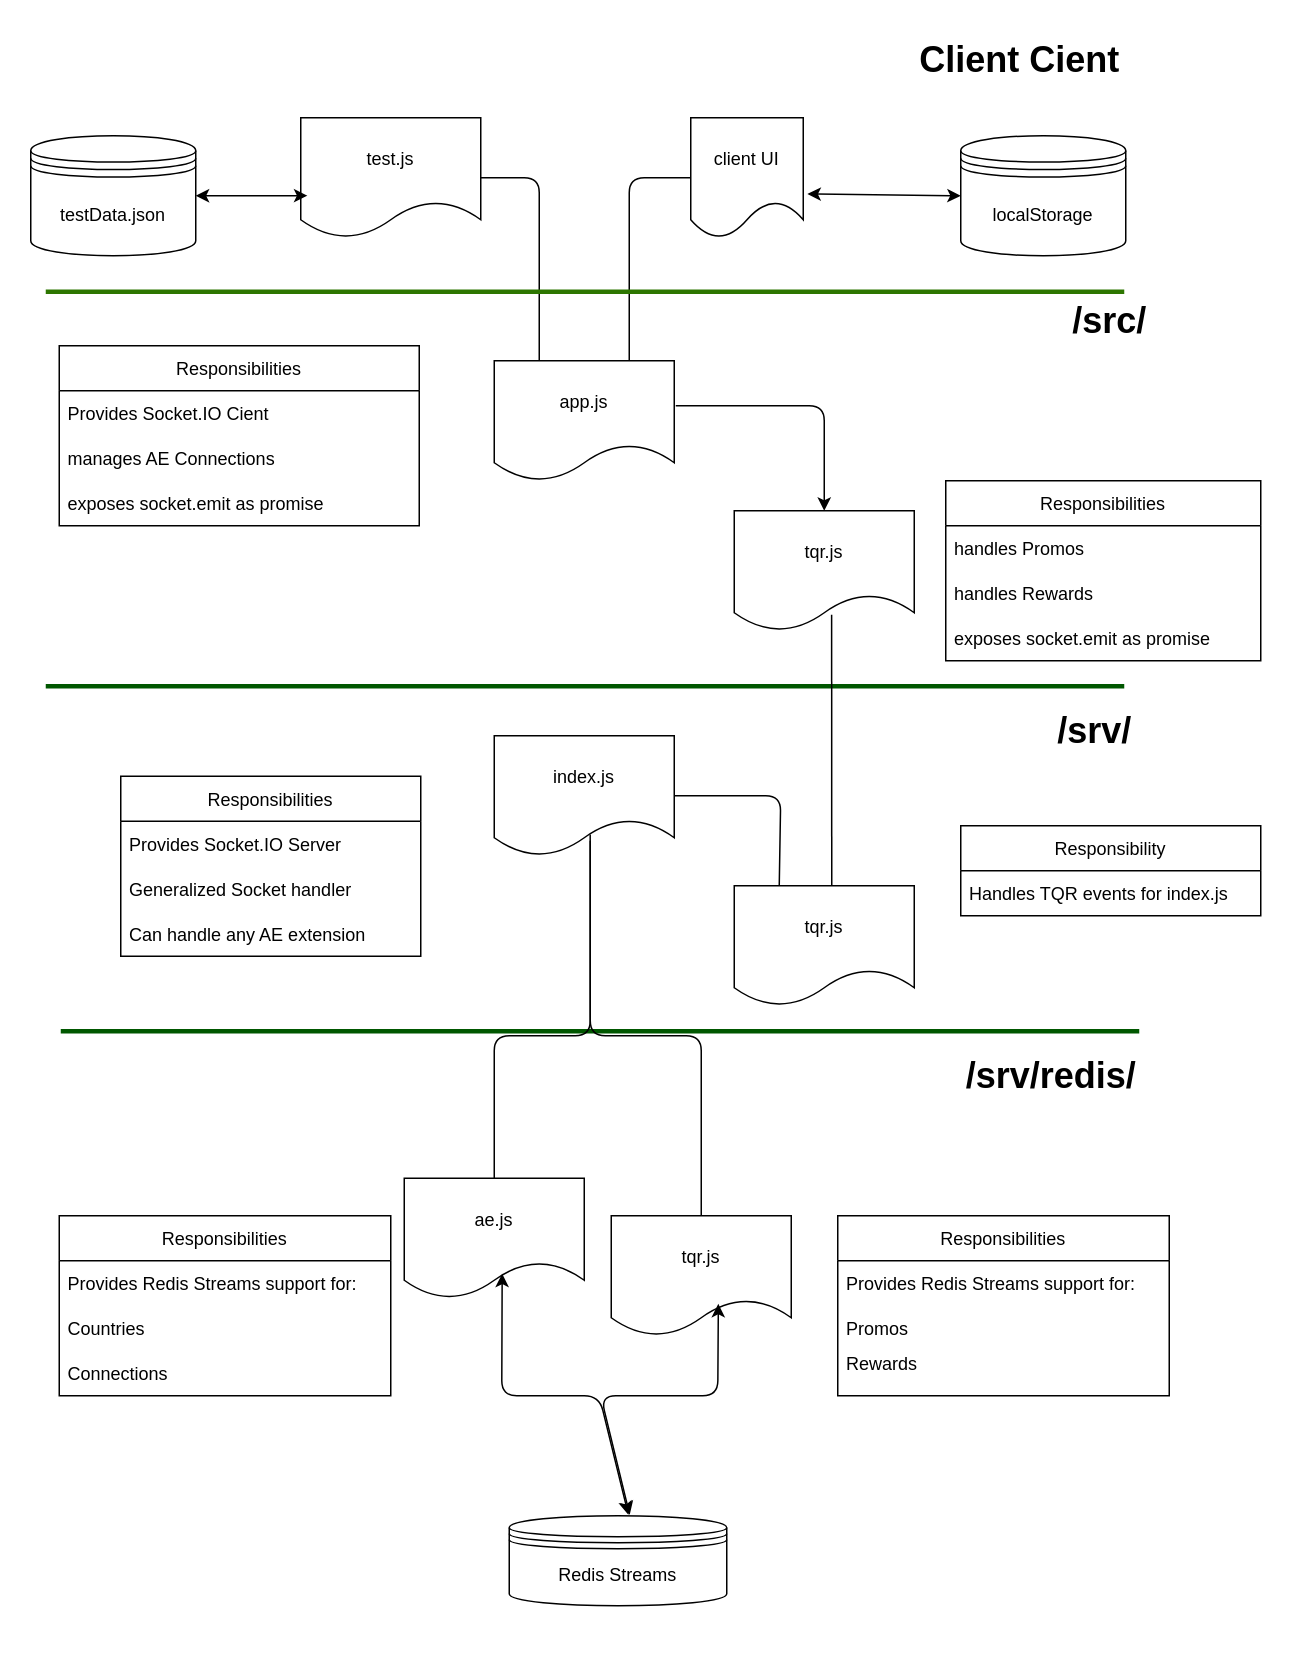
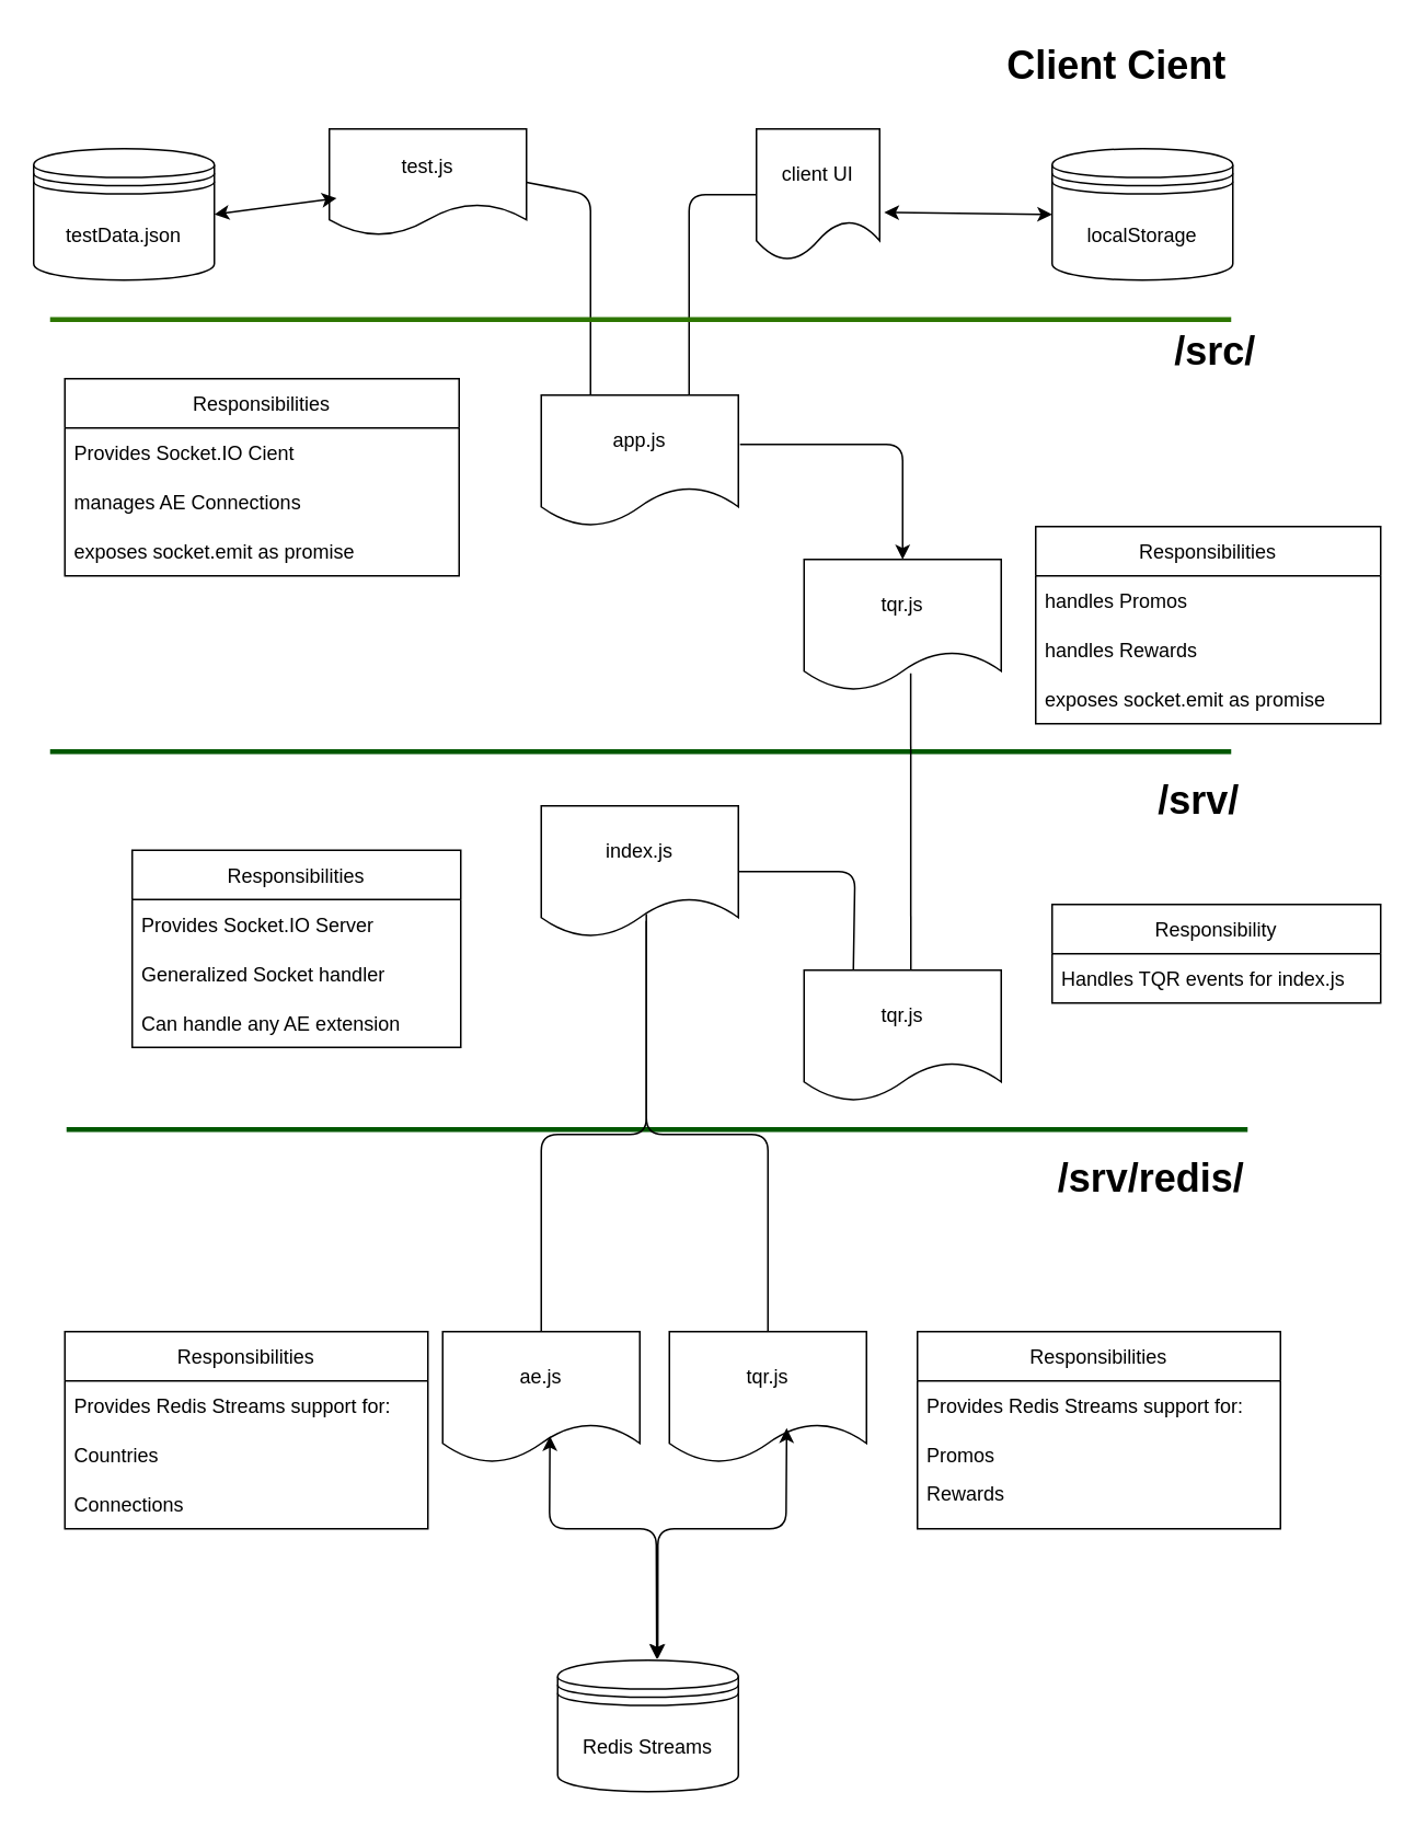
  <mxCell id="0" />
  <mxCell id="1" parent="0" />
- <mxCell id="2" value="test.js" style="shape=document;whiteSpace=wrap;html=1;boundedLbl=1;" parent="1" vertex="1"><mxGeometry x="200" y="78" width="120" height="80" as="geometry" /></mxCell>
+ <mxCell id="2" value="test.js" style="shape=document;whiteSpace=wrap;html=1;boundedLbl=1;" parent="1" vertex="1"><mxGeometry x="200" y="78" width="120" height="65" as="geometry" /></mxCell>
  <mxCell id="3" value="app.js" style="shape=document;whiteSpace=wrap;html=1;boundedLbl=1;" parent="1" vertex="1"><mxGeometry x="329" y="240" width="120" height="80" as="geometry" /></mxCell>
  <mxCell id="4" value="tqr.js" style="shape=document;whiteSpace=wrap;html=1;boundedLbl=1;" parent="1" vertex="1"><mxGeometry x="489" y="590" width="120" height="80" as="geometry" /></mxCell>
  <mxCell id="5" value="client UI" style="shape=document;whiteSpace=wrap;html=1;boundedLbl=1;" parent="1" vertex="1"><mxGeometry x="460" y="78" width="75" height="80" as="geometry" /></mxCell>
  <mxCell id="6" value="index.js" style="shape=document;whiteSpace=wrap;html=1;boundedLbl=1;" parent="1" vertex="1"><mxGeometry x="329" y="490" width="120" height="80" as="geometry" /></mxCell>
  <mxCell id="7" value="testData.json" style="shape=datastore;whiteSpace=wrap;html=1;" parent="1" vertex="1"><mxGeometry x="20" y="90" width="110" height="80" as="geometry" /></mxCell>
  <mxCell id="8" value="" style="endArrow=none;html=1;entryX=1;entryY=0.5;entryDx=0;entryDy=0;exitX=0.25;exitY=0;exitDx=0;exitDy=0;" parent="1" source="3" target="2" edge="1"><mxGeometry width="50" height="50" relative="1" as="geometry"><mxPoint x="359" y="190" as="sourcePoint" /><mxPoint x="299" y="160" as="targetPoint" /><Array as="points"><mxPoint x="359" y="118" /></Array></mxGeometry></mxCell>
  <mxCell id="9" value="" style="endArrow=none;html=1;entryX=0;entryY=0.5;entryDx=0;entryDy=0;exitX=0.75;exitY=0;exitDx=0;exitDy=0;" parent="1" source="3" target="5" edge="1"><mxGeometry width="50" height="50" relative="1" as="geometry"><mxPoint x="409" y="220" as="sourcePoint" /><mxPoint x="619" y="330" as="targetPoint" /><Array as="points"><mxPoint x="419" y="118" /></Array></mxGeometry></mxCell>
  <mxCell id="10" value="/src/" style="text;strokeColor=none;fillColor=none;html=1;fontSize=24;fontStyle=1;verticalAlign=middle;align=center;" parent="1" vertex="1"><mxGeometry x="689" y="194" width="100" height="40" as="geometry" /></mxCell>
  <mxCell id="11" value="" style="endArrow=none;html=1;fillColor=#60a917;strokeColor=#2D7600;strokeWidth=3;" parent="1" edge="1"><mxGeometry width="50" height="50" relative="1" as="geometry"><mxPoint x="30" y="194" as="sourcePoint" /><mxPoint x="749" y="194" as="targetPoint" /></mxGeometry></mxCell>
  <mxCell id="12" value="" style="endArrow=none;html=1;fillColor=#008a00;strokeColor=#005700;strokeWidth=3;" parent="1" edge="1"><mxGeometry width="50" height="50" relative="1" as="geometry"><mxPoint x="30" y="457" as="sourcePoint" /><mxPoint x="749" y="457" as="targetPoint" /></mxGeometry></mxCell>
  <mxCell id="13" value="/srv/" style="text;strokeColor=none;fillColor=none;html=1;fontSize=24;fontStyle=1;verticalAlign=middle;align=center;" parent="1" vertex="1"><mxGeometry x="679" y="467" width="100" height="40" as="geometry" /></mxCell>
  <mxCell id="14" value="tqr.js" style="shape=document;whiteSpace=wrap;html=1;boundedLbl=1;" parent="1" vertex="1"><mxGeometry x="489" y="340" width="120" height="80" as="geometry" /></mxCell>
  <mxCell id="15" value="" style="endArrow=none;html=1;exitX=0.541;exitY=0.867;exitDx=0;exitDy=0;exitPerimeter=0;" parent="1" source="14" edge="1"><mxGeometry width="50" height="50" relative="1" as="geometry"><mxPoint x="579" y="310" as="sourcePoint" /><mxPoint x="554" y="590" as="targetPoint" /></mxGeometry></mxCell>
  <mxCell id="16" value="" style="endArrow=none;html=1;entryX=0.25;entryY=0;entryDx=0;entryDy=0;exitX=1;exitY=0.5;exitDx=0;exitDy=0;" parent="1" source="6" target="4" edge="1"><mxGeometry width="50" height="50" relative="1" as="geometry"><mxPoint x="459" y="520" as="sourcePoint" /><mxPoint x="629" y="480" as="targetPoint" /><Array as="points"><mxPoint x="520" y="530" /></Array></mxGeometry></mxCell>
  <mxCell id="17" value="" style="endArrow=none;html=1;fillColor=#008a00;strokeColor=#005700;strokeWidth=3;" parent="1" edge="1"><mxGeometry width="50" height="50" relative="1" as="geometry"><mxPoint x="40" y="687" as="sourcePoint" /><mxPoint x="759" y="687" as="targetPoint" /></mxGeometry></mxCell>
  <mxCell id="18" value="/srv/redis/" style="text;strokeColor=none;fillColor=none;html=1;fontSize=24;fontStyle=1;verticalAlign=middle;align=center;" parent="1" vertex="1"><mxGeometry x="650" y="697" width="100" height="40" as="geometry" /></mxCell>
- <mxCell id="19" value="ae.js" style="shape=document;whiteSpace=wrap;html=1;boundedLbl=1;" parent="1" vertex="1"><mxGeometry x="269" y="785" width="120" height="80" as="geometry" /></mxCell>
+ <mxCell id="19" value="ae.js" style="shape=document;whiteSpace=wrap;html=1;boundedLbl=1;" parent="1" vertex="1"><mxGeometry x="269" y="810" width="120" height="80" as="geometry" /></mxCell>
  <mxCell id="20" value="" style="endArrow=none;html=1;entryX=0.533;entryY=0.823;entryDx=0;entryDy=0;entryPerimeter=0;exitX=0.5;exitY=0;exitDx=0;exitDy=0;" parent="1" source="19" target="6" edge="1"><mxGeometry width="50" height="50" relative="1" as="geometry"><mxPoint x="388.86" y="737" as="sourcePoint" /><mxPoint x="388.5" y="553.32" as="targetPoint" /><Array as="points"><mxPoint x="329" y="690" /><mxPoint x="393" y="690" /></Array></mxGeometry></mxCell>
  <mxCell id="21" value="localStorage" style="shape=datastore;whiteSpace=wrap;html=1;" parent="1" vertex="1"><mxGeometry x="640" y="90" width="110" height="80" as="geometry" /></mxCell>
  <mxCell id="22" value="Client Cient" style="text;strokeColor=none;fillColor=none;html=1;fontSize=24;fontStyle=1;verticalAlign=middle;align=center;" parent="1" vertex="1"><mxGeometry x="629" y="20" width="100" height="40" as="geometry" /></mxCell>
  <mxCell id="23" value="Responsibilities" style="swimlane;fontStyle=0;childLayout=stackLayout;horizontal=1;startSize=30;horizontalStack=0;resizeParent=1;resizeParentMax=0;resizeLast=0;collapsible=1;marginBottom=0;" parent="1" vertex="1"><mxGeometry x="39" y="230" width="240" height="120" as="geometry" /></mxCell>
  <mxCell id="24" value="Provides Socket.IO Cient" style="text;strokeColor=none;fillColor=none;align=left;verticalAlign=middle;spacingLeft=4;spacingRight=4;overflow=hidden;points=[[0,0.5],[1,0.5]];portConstraint=eastwest;rotatable=0;" parent="23" vertex="1"><mxGeometry y="30" width="240" height="30" as="geometry" /></mxCell>
  <mxCell id="25" value="manages AE Connections" style="text;strokeColor=none;fillColor=none;align=left;verticalAlign=middle;spacingLeft=4;spacingRight=4;overflow=hidden;points=[[0,0.5],[1,0.5]];portConstraint=eastwest;rotatable=0;" parent="23" vertex="1"><mxGeometry y="60" width="240" height="30" as="geometry" /></mxCell>
  <mxCell id="26" value="exposes socket.emit as promise" style="text;strokeColor=none;fillColor=none;align=left;verticalAlign=middle;spacingLeft=4;spacingRight=4;overflow=hidden;points=[[0,0.5],[1,0.5]];portConstraint=eastwest;rotatable=0;" parent="23" vertex="1"><mxGeometry y="90" width="240" height="30" as="geometry" /></mxCell>
  <mxCell id="27" value="Responsibilities" style="swimlane;fontStyle=0;childLayout=stackLayout;horizontal=1;startSize=30;horizontalStack=0;resizeParent=1;resizeParentMax=0;resizeLast=0;collapsible=1;marginBottom=0;" parent="1" vertex="1"><mxGeometry x="630" y="320" width="210" height="120" as="geometry" /></mxCell>
  <mxCell id="28" value="handles Promos" style="text;strokeColor=none;fillColor=none;align=left;verticalAlign=middle;spacingLeft=4;spacingRight=4;overflow=hidden;points=[[0,0.5],[1,0.5]];portConstraint=eastwest;rotatable=0;" parent="27" vertex="1"><mxGeometry y="30" width="210" height="30" as="geometry" /></mxCell>
  <mxCell id="29" value="handles Rewards" style="text;strokeColor=none;fillColor=none;align=left;verticalAlign=middle;spacingLeft=4;spacingRight=4;overflow=hidden;points=[[0,0.5],[1,0.5]];portConstraint=eastwest;rotatable=0;" parent="27" vertex="1"><mxGeometry y="60" width="210" height="30" as="geometry" /></mxCell>
  <mxCell id="30" value="exposes socket.emit as promise" style="text;strokeColor=none;fillColor=none;align=left;verticalAlign=middle;spacingLeft=4;spacingRight=4;overflow=hidden;points=[[0,0.5],[1,0.5]];portConstraint=eastwest;rotatable=0;" parent="27" vertex="1"><mxGeometry y="90" width="210" height="30" as="geometry" /></mxCell>
  <mxCell id="31" value="Responsibilities" style="swimlane;fontStyle=0;childLayout=stackLayout;horizontal=1;startSize=30;horizontalStack=0;resizeParent=1;resizeParentMax=0;resizeLast=0;collapsible=1;marginBottom=0;" parent="1" vertex="1"><mxGeometry x="39" y="810" width="221" height="120" as="geometry" /></mxCell>
  <mxCell id="32" value="Provides Redis Streams support for:" style="text;strokeColor=none;fillColor=none;align=left;verticalAlign=middle;spacingLeft=4;spacingRight=4;overflow=hidden;points=[[0,0.5],[1,0.5]];portConstraint=eastwest;rotatable=0;" parent="31" vertex="1"><mxGeometry y="30" width="221" height="30" as="geometry" /></mxCell>
  <mxCell id="33" value="Countries" style="text;strokeColor=none;fillColor=none;align=left;verticalAlign=middle;spacingLeft=4;spacingRight=4;overflow=hidden;points=[[0,0.5],[1,0.5]];portConstraint=eastwest;rotatable=0;" parent="31" vertex="1"><mxGeometry y="60" width="221" height="30" as="geometry" /></mxCell>
  <mxCell id="34" value="Connections" style="text;strokeColor=none;fillColor=none;align=left;verticalAlign=middle;spacingLeft=4;spacingRight=4;overflow=hidden;points=[[0,0.5],[1,0.5]];portConstraint=eastwest;rotatable=0;" parent="31" vertex="1"><mxGeometry y="90" width="221" height="30" as="geometry" /></mxCell>
  <mxCell id="35" value="Responsibility" style="swimlane;fontStyle=0;childLayout=stackLayout;horizontal=1;startSize=30;horizontalStack=0;resizeParent=1;resizeParentMax=0;resizeLast=0;collapsible=1;marginBottom=0;" parent="1" vertex="1"><mxGeometry x="640" y="550" width="200" height="60" as="geometry" /></mxCell>
  <mxCell id="36" value="Handles TQR events for index.js" style="text;strokeColor=none;fillColor=none;align=left;verticalAlign=middle;spacingLeft=4;spacingRight=4;overflow=hidden;points=[[0,0.5],[1,0.5]];portConstraint=eastwest;rotatable=0;" parent="35" vertex="1"><mxGeometry y="30" width="200" height="30" as="geometry" /></mxCell>
  <mxCell id="37" value="Responsibilities" style="swimlane;fontStyle=0;childLayout=stackLayout;horizontal=1;startSize=30;horizontalStack=0;resizeParent=1;resizeParentMax=0;resizeLast=0;collapsible=1;marginBottom=0;" parent="1" vertex="1"><mxGeometry x="80" y="517" width="200" height="120" as="geometry" /></mxCell>
  <mxCell id="38" value="Provides Socket.IO Server" style="text;strokeColor=none;fillColor=none;align=left;verticalAlign=middle;spacingLeft=4;spacingRight=4;overflow=hidden;points=[[0,0.5],[1,0.5]];portConstraint=eastwest;rotatable=0;" parent="37" vertex="1"><mxGeometry y="30" width="200" height="30" as="geometry" /></mxCell>
  <mxCell id="39" value="Generalized Socket handler" style="text;strokeColor=none;fillColor=none;align=left;verticalAlign=middle;spacingLeft=4;spacingRight=4;overflow=hidden;points=[[0,0.5],[1,0.5]];portConstraint=eastwest;rotatable=0;" parent="37" vertex="1"><mxGeometry y="60" width="200" height="30" as="geometry" /></mxCell>
  <mxCell id="40" value="Can handle any AE extension" style="text;strokeColor=none;fillColor=none;align=left;verticalAlign=middle;spacingLeft=4;spacingRight=4;overflow=hidden;points=[[0,0.5],[1,0.5]];portConstraint=eastwest;rotatable=0;" parent="37" vertex="1"><mxGeometry y="90" width="200" height="30" as="geometry" /></mxCell>
  <mxCell id="41" value="" style="endArrow=classic;html=1;entryX=0.5;entryY=0;entryDx=0;entryDy=0;" parent="1" target="14" edge="1"><mxGeometry width="50" height="50" relative="1" as="geometry"><mxPoint x="450" y="270" as="sourcePoint" /><mxPoint x="501" y="230" as="targetPoint" /><Array as="points"><mxPoint x="549" y="270" /></Array></mxGeometry></mxCell>
- <mxCell id="42" value="Redis Streams" style="shape=datastore;whiteSpace=wrap;html=1;" parent="1" vertex="1"><mxGeometry x="339" y="1010" width="145" height="60" as="geometry" /></mxCell>
+ <mxCell id="42" value="Redis Streams" style="shape=datastore;whiteSpace=wrap;html=1;" parent="1" vertex="1"><mxGeometry x="339" y="1010" width="110" height="80" as="geometry" /></mxCell>
  <mxCell id="43" value="" style="endArrow=classic;startArrow=classic;html=1;exitX=0.544;exitY=0.795;exitDx=0;exitDy=0;exitPerimeter=0;entryX=0.548;entryY=-0.01;entryDx=0;entryDy=0;entryPerimeter=0;" parent="1" source="19" target="42" edge="1"><mxGeometry width="50" height="50" relative="1" as="geometry"><mxPoint x="450" y="700" as="sourcePoint" /><mxPoint x="500" y="650" as="targetPoint" /><Array as="points"><mxPoint x="334" y="930" /><mxPoint x="399" y="930" /></Array></mxGeometry></mxCell>
  <mxCell id="44" value="" style="endArrow=classic;startArrow=classic;html=1;entryX=0;entryY=0.5;entryDx=0;entryDy=0;exitX=1.037;exitY=0.635;exitDx=0;exitDy=0;exitPerimeter=0;" parent="1" source="5" target="21" edge="1"><mxGeometry width="50" height="50" relative="1" as="geometry"><mxPoint x="450" y="260" as="sourcePoint" /><mxPoint x="500" y="210" as="targetPoint" /></mxGeometry></mxCell>
  <mxCell id="45" value="" style="endArrow=classic;startArrow=classic;html=1;exitX=1;exitY=0.5;exitDx=0;exitDy=0;entryX=0.037;entryY=0.649;entryDx=0;entryDy=0;entryPerimeter=0;" parent="1" source="7" target="2" edge="1"><mxGeometry width="50" height="50" relative="1" as="geometry"><mxPoint x="450" y="260" as="sourcePoint" /><mxPoint x="500" y="210" as="targetPoint" /></mxGeometry></mxCell>
  <mxCell id="46" value="tqr.js" style="shape=document;whiteSpace=wrap;html=1;boundedLbl=1;" vertex="1" parent="1"><mxGeometry x="407" y="810" width="120" height="80" as="geometry" /></mxCell>
  <mxCell id="47" value="Responsibilities" style="swimlane;fontStyle=0;childLayout=stackLayout;horizontal=1;startSize=30;horizontalStack=0;resizeParent=1;resizeParentMax=0;resizeLast=0;collapsible=1;marginBottom=0;" vertex="1" parent="1"><mxGeometry x="558" y="810" width="221" height="120" as="geometry" /></mxCell>
  <mxCell id="48" value="Provides Redis Streams support for:" style="text;strokeColor=none;fillColor=none;align=left;verticalAlign=middle;spacingLeft=4;spacingRight=4;overflow=hidden;points=[[0,0.5],[1,0.5]];portConstraint=eastwest;rotatable=0;" vertex="1" parent="47"><mxGeometry y="30" width="221" height="30" as="geometry" /></mxCell>
  <mxCell id="49" value="Promos" style="text;strokeColor=none;fillColor=none;align=left;verticalAlign=middle;spacingLeft=4;spacingRight=4;overflow=hidden;points=[[0,0.5],[1,0.5]];portConstraint=eastwest;rotatable=0;" vertex="1" parent="47"><mxGeometry y="60" width="221" height="30" as="geometry" /></mxCell>
  <mxCell id="50" value="Rewards&#10;" style="text;strokeColor=none;fillColor=none;align=left;verticalAlign=middle;spacingLeft=4;spacingRight=4;overflow=hidden;points=[[0,0.5],[1,0.5]];portConstraint=eastwest;rotatable=0;" vertex="1" parent="47"><mxGeometry y="90" width="221" height="30" as="geometry" /></mxCell>
  <mxCell id="51" value="" style="endArrow=none;html=1;exitX=0.5;exitY=0;exitDx=0;exitDy=0;" edge="1" parent="1" source="46"><mxGeometry width="50" height="50" relative="1" as="geometry"><mxPoint x="339" y="820" as="sourcePoint" /><mxPoint x="393" y="560" as="targetPoint" /><Array as="points"><mxPoint x="467" y="690" /><mxPoint x="393" y="690" /></Array></mxGeometry></mxCell>
  <mxCell id="52" value="" style="endArrow=classic;startArrow=classic;html=1;exitX=0.595;exitY=0.734;exitDx=0;exitDy=0;exitPerimeter=0;entryX=0.554;entryY=-0.01;entryDx=0;entryDy=0;entryPerimeter=0;" edge="1" parent="1" source="46" target="42"><mxGeometry width="50" height="50" relative="1" as="geometry"><mxPoint x="486" y="870" as="sourcePoint" /><mxPoint x="407" y="1010" as="targetPoint" /><Array as="points"><mxPoint x="478" y="930" /><mxPoint x="400" y="930" /></Array></mxGeometry></mxCell>
